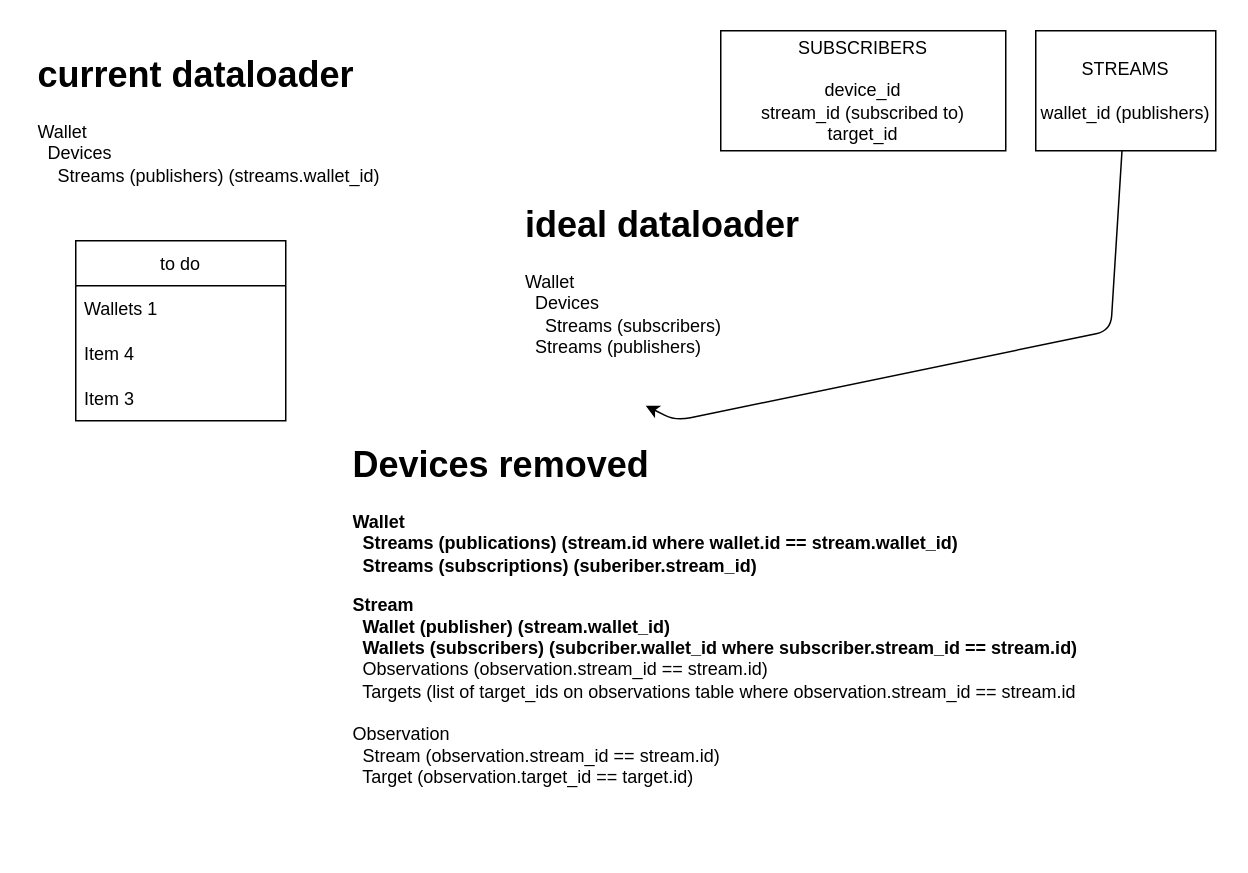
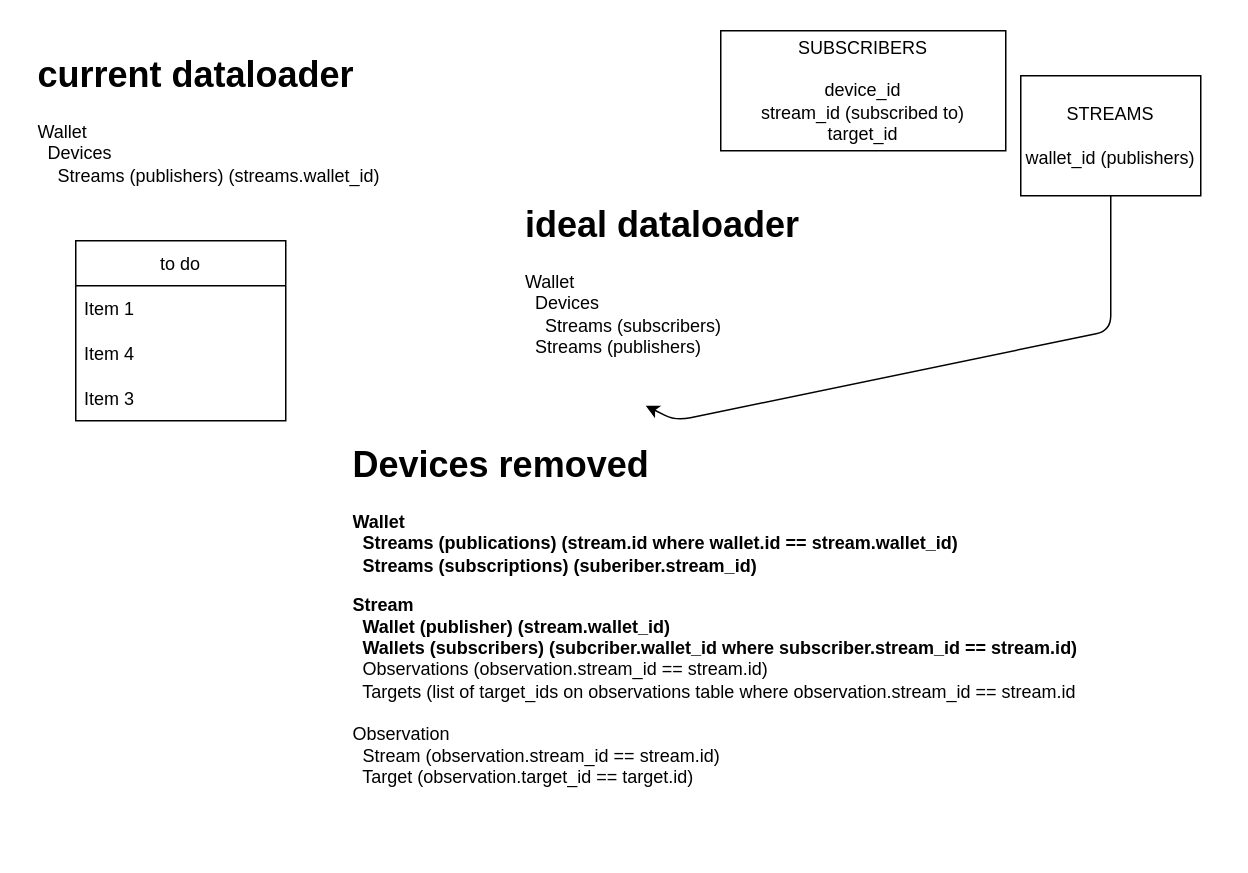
  <mxCell id="0" />
  <mxCell id="1" parent="0" />
  <mxCell id="2" style="edgeStyle=none;html=1;" parent="1" source="3" edge="1"><mxGeometry relative="1" as="geometry"><mxPoint x="430" y="270" as="targetPoint" /><Array as="points"><mxPoint x="740" y="220" /><mxPoint x="450" y="280" /></Array></mxGeometry></mxCell>
- <mxCell id="3" value="STREAMS&lt;br&gt;&lt;br&gt;wallet_id (publishers)" style="rounded=0;whiteSpace=wrap;html=1;" parent="1" vertex="1"><mxGeometry x="690" y="20" width="120" height="80" as="geometry" /></mxCell>
+ <mxCell id="3" value="STREAMS&lt;br&gt;&lt;br&gt;wallet_id (publishers)" style="rounded=0;whiteSpace=wrap;html=1;" parent="1" vertex="1"><mxGeometry x="680" y="50" width="120" height="80" as="geometry" /></mxCell>
  <mxCell id="4" value="SUBSCRIBERS&lt;br&gt;&lt;br&gt;device_id&lt;br&gt;stream_id (subscribed to)&lt;br&gt;target_id" style="rounded=0;whiteSpace=wrap;html=1;" parent="1" vertex="1"><mxGeometry x="480" y="20" width="190" height="80" as="geometry" /></mxCell>
  <mxCell id="5" value="&lt;h1&gt;ideal dataloader&lt;/h1&gt;&lt;p&gt;Wallet&lt;br&gt;&amp;nbsp; Devices&lt;br&gt;&amp;nbsp; &amp;nbsp; Streams (subscribers)&lt;br&gt;&amp;nbsp; Streams (publishers)&lt;/p&gt;" style="text;html=1;strokeColor=none;fillColor=none;spacing=5;spacingTop=-20;whiteSpace=wrap;overflow=hidden;rounded=0;" parent="1" vertex="1"><mxGeometry x="345" y="130" width="215" height="120" as="geometry" /></mxCell>
  <mxCell id="6" value="&lt;h1&gt;current dataloader&amp;nbsp;&lt;/h1&gt;&lt;p&gt;Wallet&lt;br&gt;&amp;nbsp; Devices&lt;br&gt;&amp;nbsp; &amp;nbsp; Streams (publishers) (streams.wallet_id)&lt;/p&gt;" style="text;html=1;strokeColor=none;fillColor=none;spacing=5;spacingTop=-20;whiteSpace=wrap;overflow=hidden;rounded=0;" parent="1" vertex="1"><mxGeometry x="20" y="30" width="270" height="120" as="geometry" /></mxCell>
  <mxCell id="7" value="to do" style="swimlane;fontStyle=0;childLayout=stackLayout;horizontal=1;startSize=30;horizontalStack=0;resizeParent=1;resizeParentMax=0;resizeLast=0;collapsible=1;marginBottom=0;" parent="1" vertex="1"><mxGeometry x="50" y="160" width="140" height="120" as="geometry" /></mxCell>
- <mxCell id="8" value="Wallets 1" style="text;strokeColor=none;fillColor=none;align=left;verticalAlign=middle;spacingLeft=4;spacingRight=4;overflow=hidden;points=[[0,0.5],[1,0.5]];portConstraint=eastwest;rotatable=0;" parent="7" vertex="1"><mxGeometry y="30" width="140" height="30" as="geometry" /></mxCell>
+ <mxCell id="8" value="Item 1" style="text;strokeColor=none;fillColor=none;align=left;verticalAlign=middle;spacingLeft=4;spacingRight=4;overflow=hidden;points=[[0,0.5],[1,0.5]];portConstraint=eastwest;rotatable=0;" parent="7" vertex="1"><mxGeometry y="30" width="140" height="30" as="geometry" /></mxCell>
  <mxCell id="9" value="Item 4" style="text;strokeColor=none;fillColor=none;align=left;verticalAlign=middle;spacingLeft=4;spacingRight=4;overflow=hidden;points=[[0,0.5],[1,0.5]];portConstraint=eastwest;rotatable=0;" parent="7" vertex="1"><mxGeometry y="60" width="140" height="30" as="geometry" /></mxCell>
  <mxCell id="10" value="Item 3" style="text;strokeColor=none;fillColor=none;align=left;verticalAlign=middle;spacingLeft=4;spacingRight=4;overflow=hidden;points=[[0,0.5],[1,0.5]];portConstraint=eastwest;rotatable=0;" parent="7" vertex="1"><mxGeometry y="90" width="140" height="30" as="geometry" /></mxCell>
  <mxCell id="11" value="&lt;h1&gt;Devices removed&lt;/h1&gt;&lt;p&gt;&lt;b&gt;Wallet&lt;br&gt;&amp;nbsp; Streams (publications) (stream.id where wallet.id == stream.wallet_id)&lt;br&gt;&lt;span&gt;&amp;nbsp; Streams (subscriptions) (suberiber.stream_id)&lt;/span&gt;&lt;/b&gt;&lt;/p&gt;&lt;p&gt;&lt;b&gt;&lt;span&gt;Stream&lt;br&gt;&lt;/span&gt;&lt;span&gt;&amp;nbsp; Wallet (publisher) (stream.wallet_id)&lt;br&gt;&lt;/span&gt;&lt;/b&gt;&lt;span&gt;&lt;b&gt;&amp;nbsp; Wallets (subscribers) (subcriber.wallet_id where subscriber.stream_id == stream.id)&lt;/b&gt;&lt;br&gt;&amp;nbsp; Observations (observation.stream_id == stream.id)&lt;br&gt;&amp;nbsp; Targets (list of target_ids on observations table where observation.stream_id == stream.id&lt;br&gt;&lt;br&gt;Observation&lt;br&gt;&amp;nbsp; Stream (observation.stream_id == stream.id)&lt;br&gt;&amp;nbsp; Target (observation.target_id == target.id)&lt;br&gt;&lt;/span&gt;&lt;/p&gt;&lt;p&gt;&amp;nbsp;&amp;nbsp;&lt;/p&gt;" style="text;html=1;strokeColor=none;fillColor=none;spacing=5;spacingTop=-20;whiteSpace=wrap;overflow=hidden;rounded=0;" vertex="1" parent="1"><mxGeometry x="230" y="290" width="580" height="270" as="geometry" /></mxCell>
